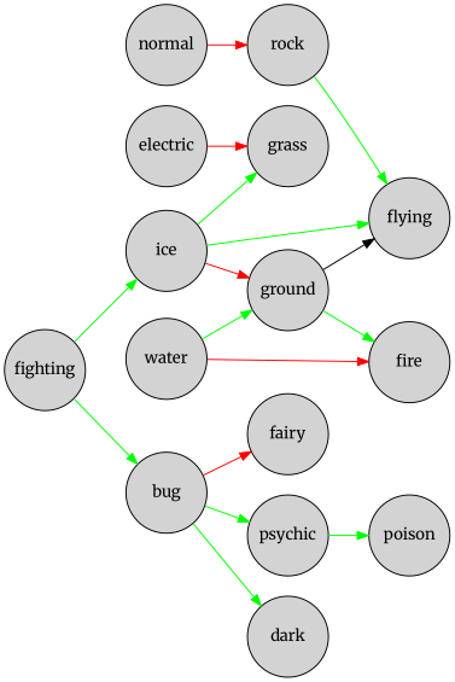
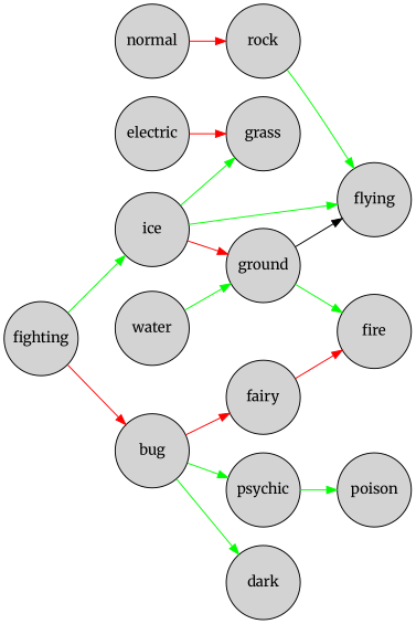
  digraph {
    fontname=Merriweather
    rankdir=LR
    node [fixedsize=true fontname=Merriweather shape=circle style=filled]
    edge [color=green fontname=Merriweather]
    normal [height=1 width=1]
    rock [height=1 width=1]
    flying [height=1 width=1]
    fighting [height=1 width=1]
    bug [height=1 width=1]
    ice [height=1 width=1]
    dark [height=1 width=1]
    fairy [height=1 width=1]
    psychic [height=1 width=1]
    poison [height=1 width=1]
    grass [height=1 width=1]
    ground [height=1 width=1]
    fire [height=1 width=1]
    electric [height=1 width=1]
    water [height=1 width=1]
    normal -> rock [color=red]
    rock -> flying
-   fighting -> bug
+   fighting -> bug [color=red]
    fighting -> ice
    bug -> dark
    bug -> fairy [color=red]
    bug -> psychic
    ice -> flying
    ice -> grass
    ice -> ground [color=red]
-   water -> fire [color=red]
+   fairy -> fire [color=red]
    psychic -> poison
    ground -> flying [color=black]
    ground -> fire
    electric -> grass [color=red]
    water -> ground
  }
